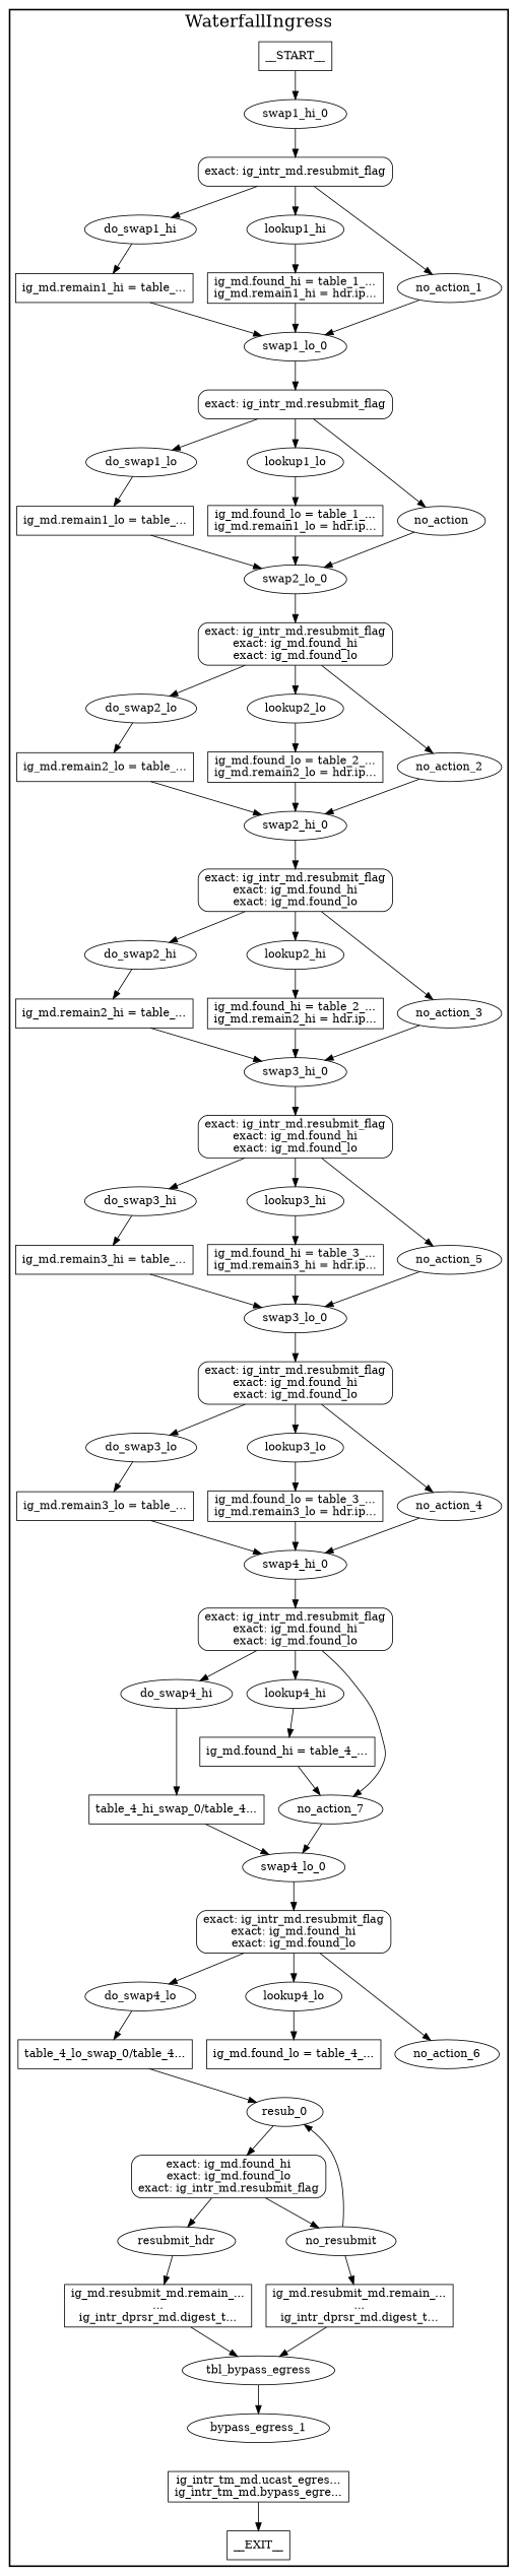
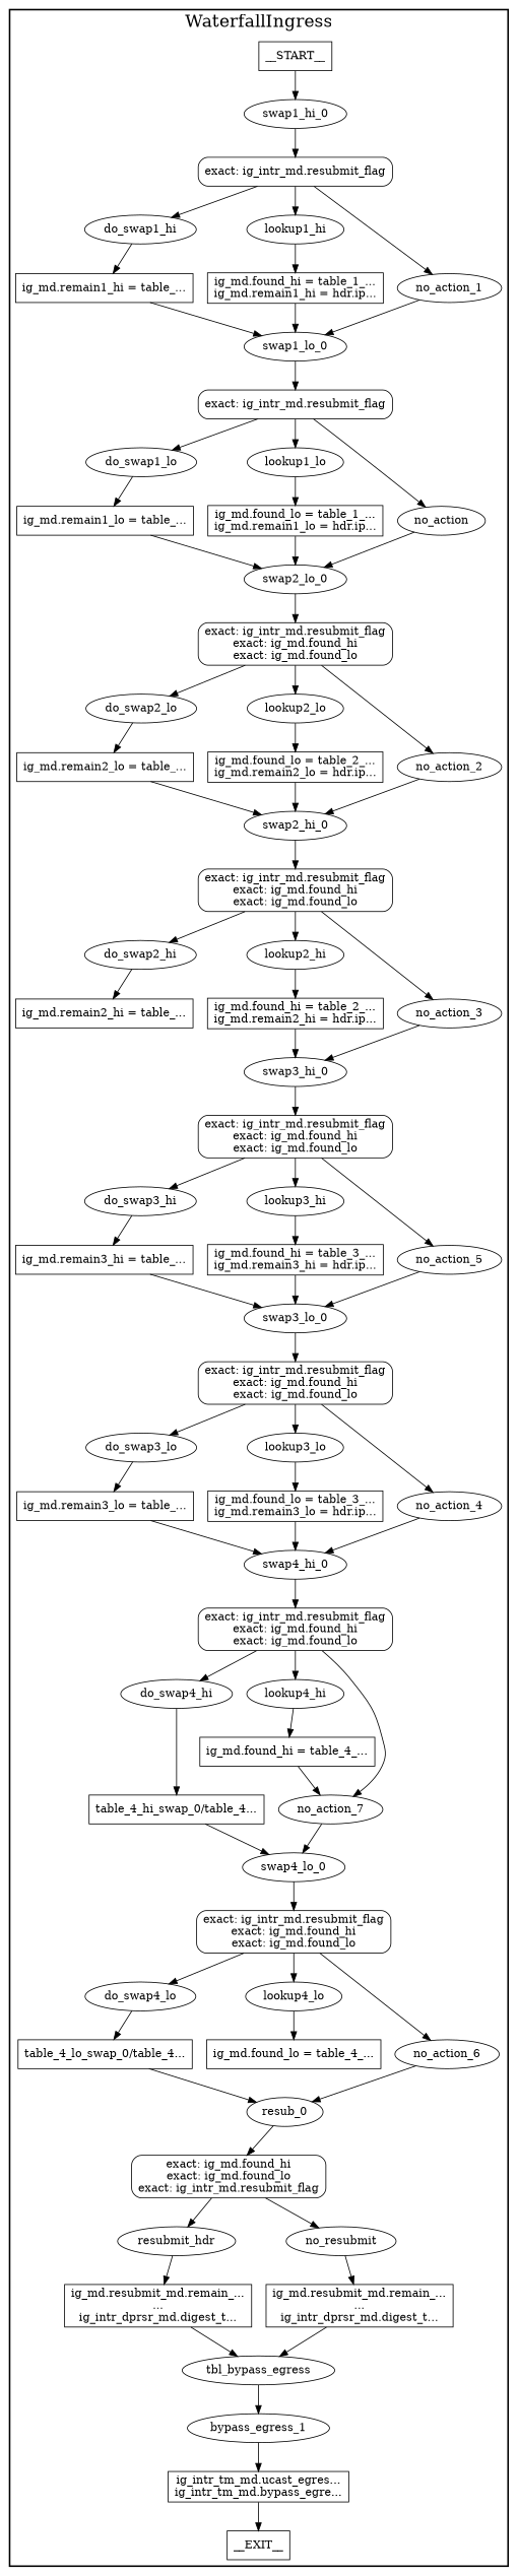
  digraph {
    node [shape=ellipse style=solid]
    n1 [label=__START__ shape=rectangle]
    n2 [label=swap1_hi_0]
    n3 [label=__EXIT__ shape=rectangle]
    n4 [label="exact: ig_intr_md.resubmit_flag\n" shape=rectangle style=rounded]
    n5 [label=do_swap1_hi]
    n6 [label=lookup1_hi]
    n7 [label=no_action_1]
    n8 [label="ig_md.remain1_hi = table_..." shape=rectangle]
    n9 [label=swap1_lo_0]
    n10 [label="ig_md.found_hi = table_1_...\nig_md.remain1_hi = hdr.ip..." shape=rectangle]
    n11 [label="exact: ig_intr_md.resubmit_flag\n" shape=rectangle style=rounded]
    n12 [label=do_swap1_lo]
    n13 [label=lookup1_lo]
    n14 [label=no_action]
    n15 [label="ig_md.remain1_lo = table_..." shape=rectangle]
    n16 [label=swap2_lo_0]
    n17 [label="ig_md.found_lo = table_1_...\nig_md.remain1_lo = hdr.ip..." shape=rectangle]
    n18 [label="exact: ig_intr_md.resubmit_flag\nexact: ig_md.found_hi\nexact: ig_md.found_lo\n" shape=rectangle style=rounded]
    n19 [label=do_swap2_lo]
    n20 [label=lookup2_lo]
    n21 [label=no_action_2]
    n22 [label="ig_md.remain2_lo = table_..." shape=rectangle]
    n23 [label=swap2_hi_0]
    n24 [label="ig_md.found_lo = table_2_...\nig_md.remain2_lo = hdr.ip..." shape=rectangle]
    n25 [label="exact: ig_intr_md.resubmit_flag\nexact: ig_md.found_hi\nexact: ig_md.found_lo\n" shape=rectangle style=rounded]
    n26 [label=do_swap2_hi]
    n27 [label=lookup2_hi]
    n28 [label=no_action_3]
    n29 [label="ig_md.remain2_hi = table_..." shape=rectangle]
    n30 [label=swap3_hi_0]
    n31 [label="ig_md.found_hi = table_2_...\nig_md.remain2_hi = hdr.ip..." shape=rectangle]
    n32 [label="exact: ig_intr_md.resubmit_flag\nexact: ig_md.found_hi\nexact: ig_md.found_lo\n" shape=rectangle style=rounded]
    n33 [label=do_swap3_hi]
    n34 [label=lookup3_hi]
    n35 [label=no_action_5]
    n36 [label="ig_md.remain3_hi = table_..." shape=rectangle]
    n37 [label=swap3_lo_0]
    n38 [label="ig_md.found_hi = table_3_...\nig_md.remain3_hi = hdr.ip..." shape=rectangle]
    n39 [label="exact: ig_intr_md.resubmit_flag\nexact: ig_md.found_hi\nexact: ig_md.found_lo\n" shape=rectangle style=rounded]
    n40 [label=do_swap3_lo]
    n41 [label=lookup3_lo]
    n42 [label=no_action_4]
    n43 [label="ig_md.remain3_lo = table_..." shape=rectangle]
    n44 [label=swap4_hi_0]
    n45 [label="ig_md.found_lo = table_3_...\nig_md.remain3_lo = hdr.ip..." shape=rectangle]
    n46 [label="exact: ig_intr_md.resubmit_flag\nexact: ig_md.found_hi\nexact: ig_md.found_lo\n" shape=rectangle style=rounded]
    n47 [label=do_swap4_hi]
    n48 [label=lookup4_hi]
    n49 [label=no_action_7]
    n50 [label="table_4_hi_swap_0/table_4..." shape=rectangle]
    n51 [label=swap4_lo_0]
    n52 [label="ig_md.found_hi = table_4_..." shape=rectangle]
    n53 [label="exact: ig_intr_md.resubmit_flag\nexact: ig_md.found_hi\nexact: ig_md.found_lo\n" shape=rectangle style=rounded]
    n54 [label=do_swap4_lo]
    n55 [label=lookup4_lo]
    n56 [label=no_action_6]
    n57 [label="table_4_lo_swap_0/table_4..." shape=rectangle]
    n58 [label=resub_0]
    n59 [label="ig_md.found_lo = table_4_..." shape=rectangle]
    n60 [label="exact: ig_md.found_hi\nexact: ig_md.found_lo\nexact: ig_intr_md.resubmit_flag\n" shape=rectangle style=rounded]
    n61 [label=resubmit_hdr]
    n62 [label=no_resubmit]
    n63 [label="ig_md.resubmit_md.remain_...\n...\nig_intr_dprsr_md.digest_t..." shape=rectangle]
    n64 [label=tbl_bypass_egress]
    n65 [label="ig_md.resubmit_md.remain_...\n...\nig_intr_dprsr_md.digest_t..." shape=rectangle]
    n66 [label=bypass_egress_1]
    n67 [label="ig_intr_tm_md.ucast_egres...\nig_intr_tm_md.bypass_egre..." shape=rectangle]
    subgraph cluster_1 {
      fontsize="22pt"
      label=WaterfallIngress
      style=bold
      n1
      n2
      n3
      n4
      n5
      n6
      n7
      n8
      n9
      n10
      n11
      n12
      n13
      n14
      n15
      n16
      n17
      n18
      n19
      n20
      n21
      n22
      n23
      n24
      n25
      n26
      n27
      n28
      n29
      n30
      n31
      n32
      n33
      n34
      n35
      n36
      n37
      n38
      n39
      n40
      n41
      n42
      n43
      n44
      n45
      n46
      n47
      n48
      n49
      n50
      n51
      n52
      n53
      n54
      n55
      n56
      n57
      n58
      n59
      n60
      n61
      n62
      n63
      n64
      n65
      n66
      n67
    }
    n1 -> n2
    n2 -> n4
    n4 -> n5
    n4 -> n6
    n4 -> n7
    n5 -> n8
    n6 -> n10
    n7 -> n9
    n8 -> n9
    n9 -> n11
    n10 -> n9
    n11 -> n12
    n11 -> n13
    n11 -> n14
    n12 -> n15
    n13 -> n17
    n14 -> n16
    n15 -> n16
    n16 -> n18
    n17 -> n16
    n18 -> n19
    n18 -> n20
    n18 -> n21
    n19 -> n22
    n20 -> n24
    n21 -> n23
    n22 -> n23
    n23 -> n25
    n24 -> n23
    n25 -> n26
    n25 -> n27
    n25 -> n28
    n26 -> n29
    n27 -> n31
    n28 -> n30
-   n29 -> n30
    n30 -> n32
    n31 -> n30
    n32 -> n33
    n32 -> n34
    n32 -> n35
    n33 -> n36
    n34 -> n38
    n35 -> n37
    n36 -> n37
    n37 -> n39
    n38 -> n37
    n39 -> n40
    n39 -> n41
    n39 -> n42
    n40 -> n43
    n41 -> n45
    n42 -> n44
    n43 -> n44
    n44 -> n46
    n45 -> n44
    n46 -> n47
    n46 -> n48
    n46 -> n49
    n47 -> n50
    n48 -> n52
    n49 -> n51
    n50 -> n51
    n51 -> n53
    n52 -> n49
    n53 -> n54
    n53 -> n55
    n53 -> n56
    n54 -> n57
    n55 -> n59
-   n62 -> n58
+   n56 -> n58
    n57 -> n58
    n58 -> n60
    n60 -> n61
    n60 -> n62
    n61 -> n63
    n62 -> n65
    n63 -> n64
    n64 -> n66
    n65 -> n64
+   n66 -> n67
    n67 -> n3
  }
